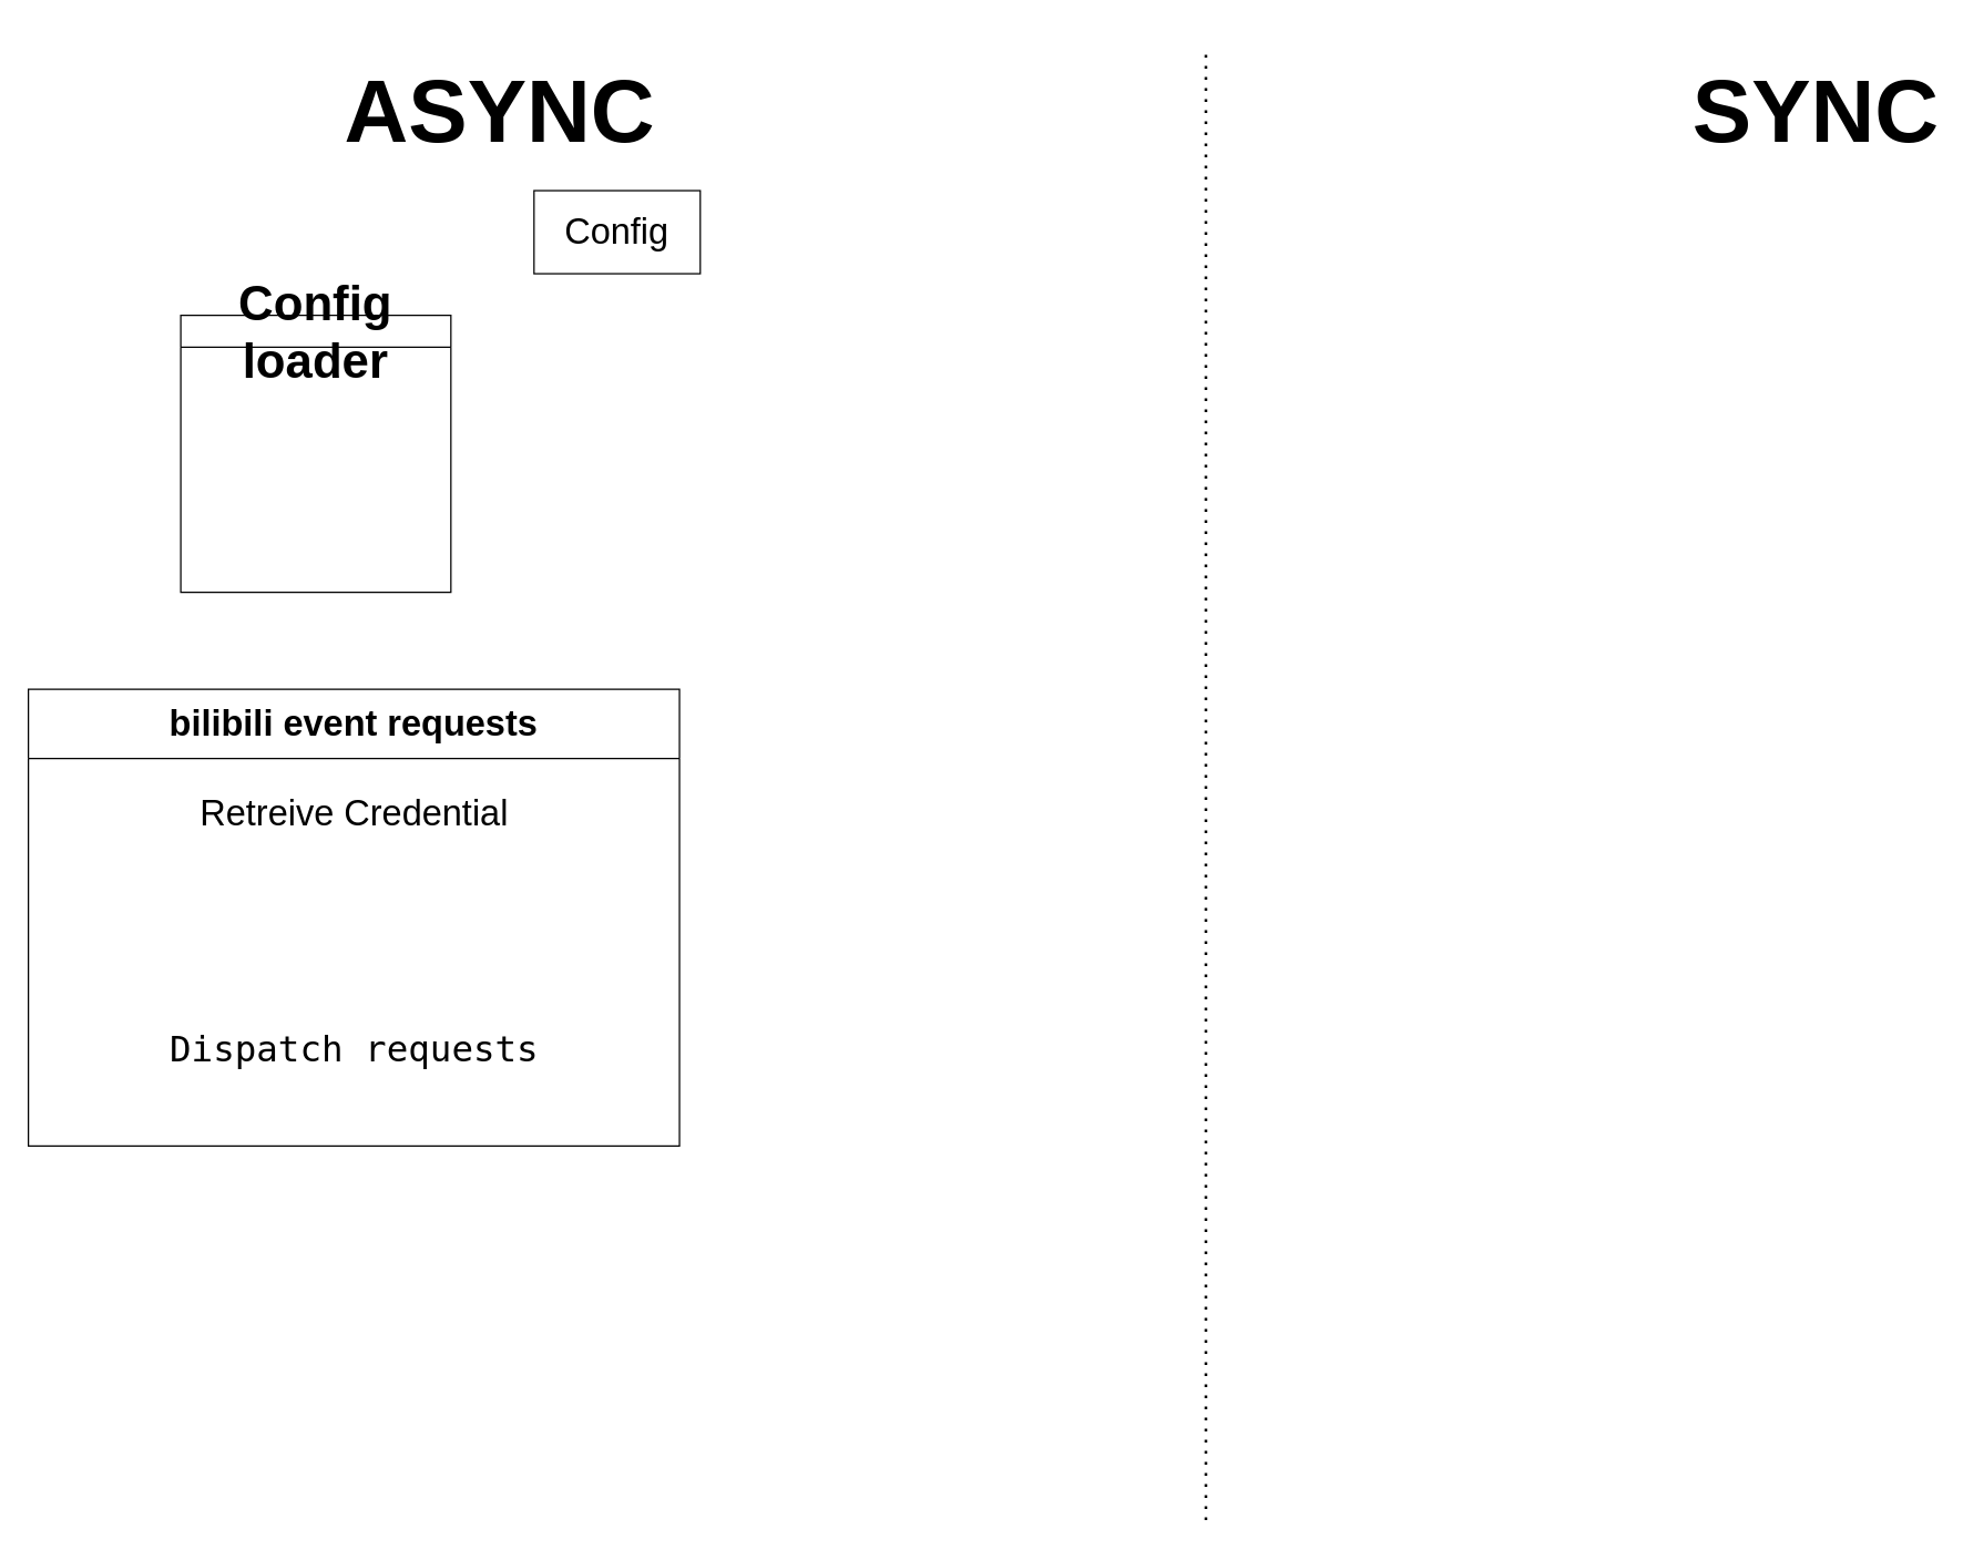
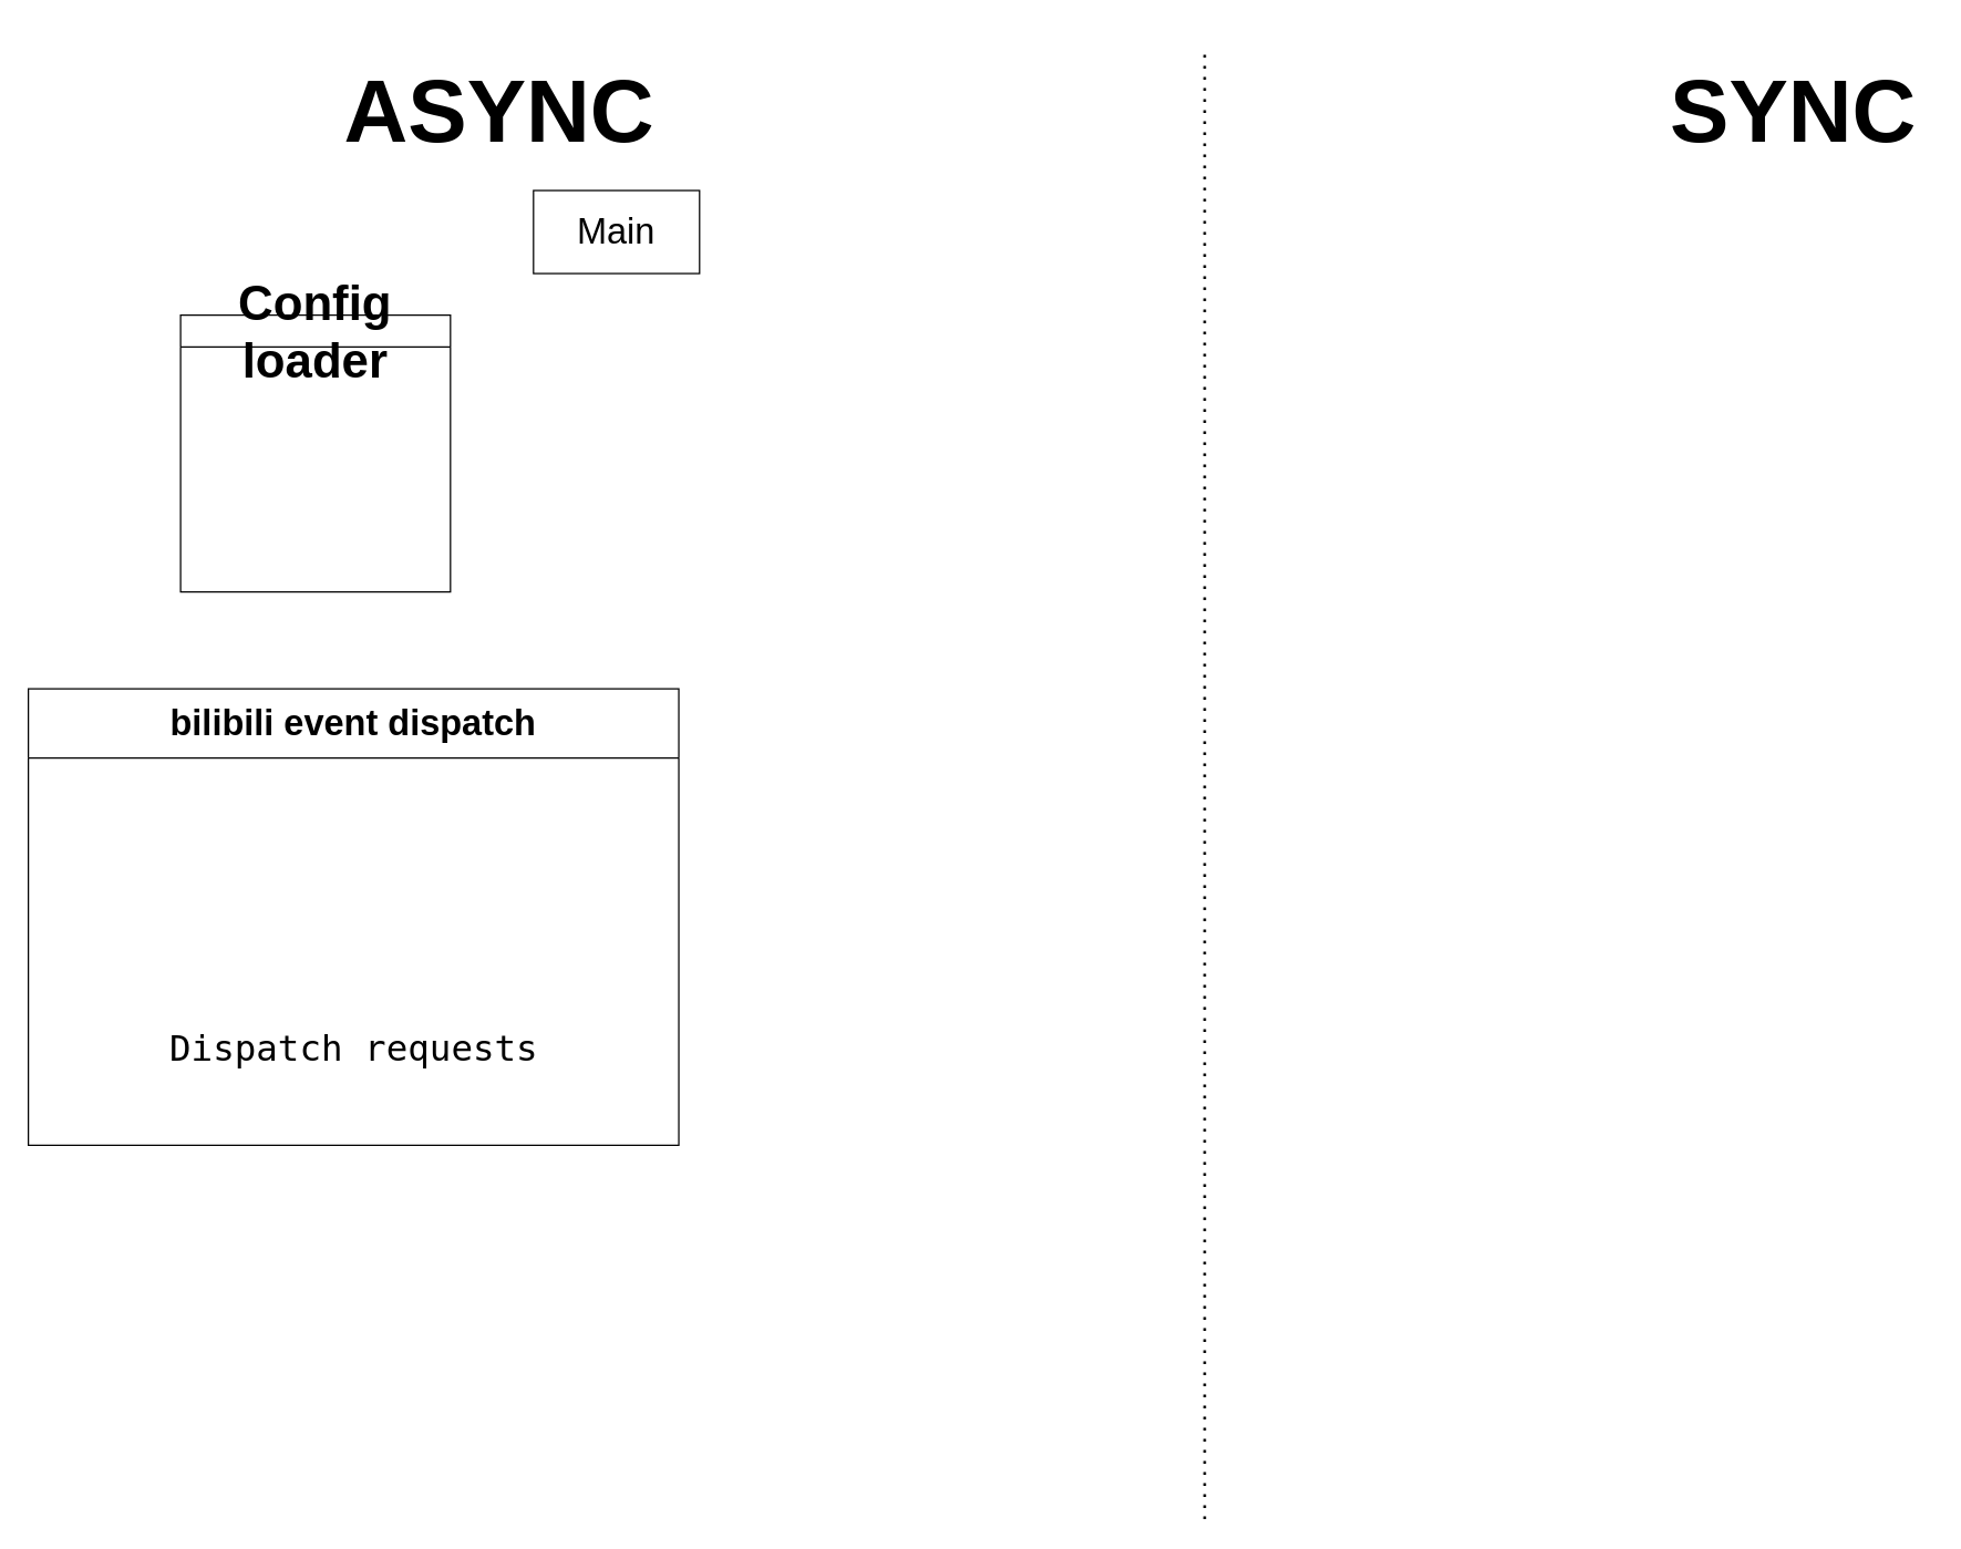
  <mxCell id="0" />
  <mxCell id="1" parent="0" />
- <mxCell id="2" value="bilibili event requests" style="swimlane;whiteSpace=wrap;html=1;startSize=50;spacing=2;fontSize=26;" vertex="1" parent="1"><mxGeometry x="20" y="497" width="470" height="330" as="geometry" /></mxCell>
- <mxCell id="3" value="Retreive Credential" style="text;html=1;align=center;verticalAlign=middle;resizable=0;points=[];autosize=1;strokeColor=none;fillColor=none;spacing=2;fontSize=26;" vertex="1" parent="2"><mxGeometry x="110" y="70" width="250" height="40" as="geometry" /></mxCell>
+ <mxCell id="2" value="bilibili event dispatch" style="swimlane;whiteSpace=wrap;html=1;startSize=50;spacing=2;fontSize=26;" vertex="1" parent="1"><mxGeometry x="20" y="497" width="470" height="330" as="geometry" /></mxCell>
  <mxCell id="4" value="&lt;pre style=&quot;font-size: 26px;&quot;&gt;Dispatch requests&lt;/pre&gt;" style="text;html=1;align=center;verticalAlign=middle;resizable=0;points=[];autosize=1;strokeColor=none;fillColor=none;spacing=2;fontSize=26;" vertex="1" parent="2"><mxGeometry x="100" y="210" width="270" height="100" as="geometry" /></mxCell>
- <mxCell id="5" value="Config" style="whiteSpace=wrap;html=1;spacing=2;fontSize=26;" vertex="1" parent="1"><mxGeometry x="385" y="137" width="120" height="60" as="geometry" /></mxCell>
+ <mxCell id="5" value="Main" style="whiteSpace=wrap;html=1;spacing=2;fontSize=26;" vertex="1" parent="1"><mxGeometry x="385" y="137" width="120" height="60" as="geometry" /></mxCell>
  <mxCell id="6" value="" style="endArrow=none;dashed=1;html=1;dashPattern=1 3;strokeWidth=2;rounded=0;" edge="1" parent="1"><mxGeometry width="50" height="50" relative="1" as="geometry"><mxPoint y="1097" as="sourcePoint" x="870" /><mxPoint y="37" as="targetPoint" x="870" /></mxGeometry></mxCell>
  <mxCell id="7" value="&lt;h1&gt;&lt;font style=&quot;font-size: 64px;&quot;&gt;ASYNC&lt;/font&gt;&lt;/h1&gt;" style="text;html=1;align=center;verticalAlign=middle;resizable=0;points=[];autosize=1;strokeColor=none;fillColor=none;" vertex="1" parent="1"><mxGeometry x="235" y="20" width="250" height="120" as="geometry" /></mxCell>
- <mxCell id="8" value="&lt;h1&gt;&lt;font style=&quot;font-size: 64px;&quot;&gt;SYNC&lt;/font&gt;&lt;/h1&gt;" style="text;html=1;align=center;verticalAlign=middle;resizable=0;points=[];autosize=1;strokeColor=none;fillColor=none;" vertex="1" parent="1"><mxGeometry x="1210" y="20" width="200" height="120" as="geometry" /></mxCell>
+ <mxCell id="8" value="&lt;h1&gt;&lt;font style=&quot;font-size: 64px;&quot;&gt;SYNC&lt;/font&gt;&lt;/h1&gt;" style="text;html=1;align=center;verticalAlign=middle;resizable=0;points=[];autosize=1;strokeColor=none;fillColor=none;" vertex="1" parent="1"><mxGeometry x="1195" y="20" width="200" height="120" as="geometry" /></mxCell>
  <mxCell id="9" value="&lt;font style=&quot;font-size: 35px;&quot;&gt;Config loader&lt;/font&gt;" style="swimlane;whiteSpace=wrap;html=1;" vertex="1" parent="1"><mxGeometry x="130" y="227" width="195" height="200" as="geometry" /></mxCell>
